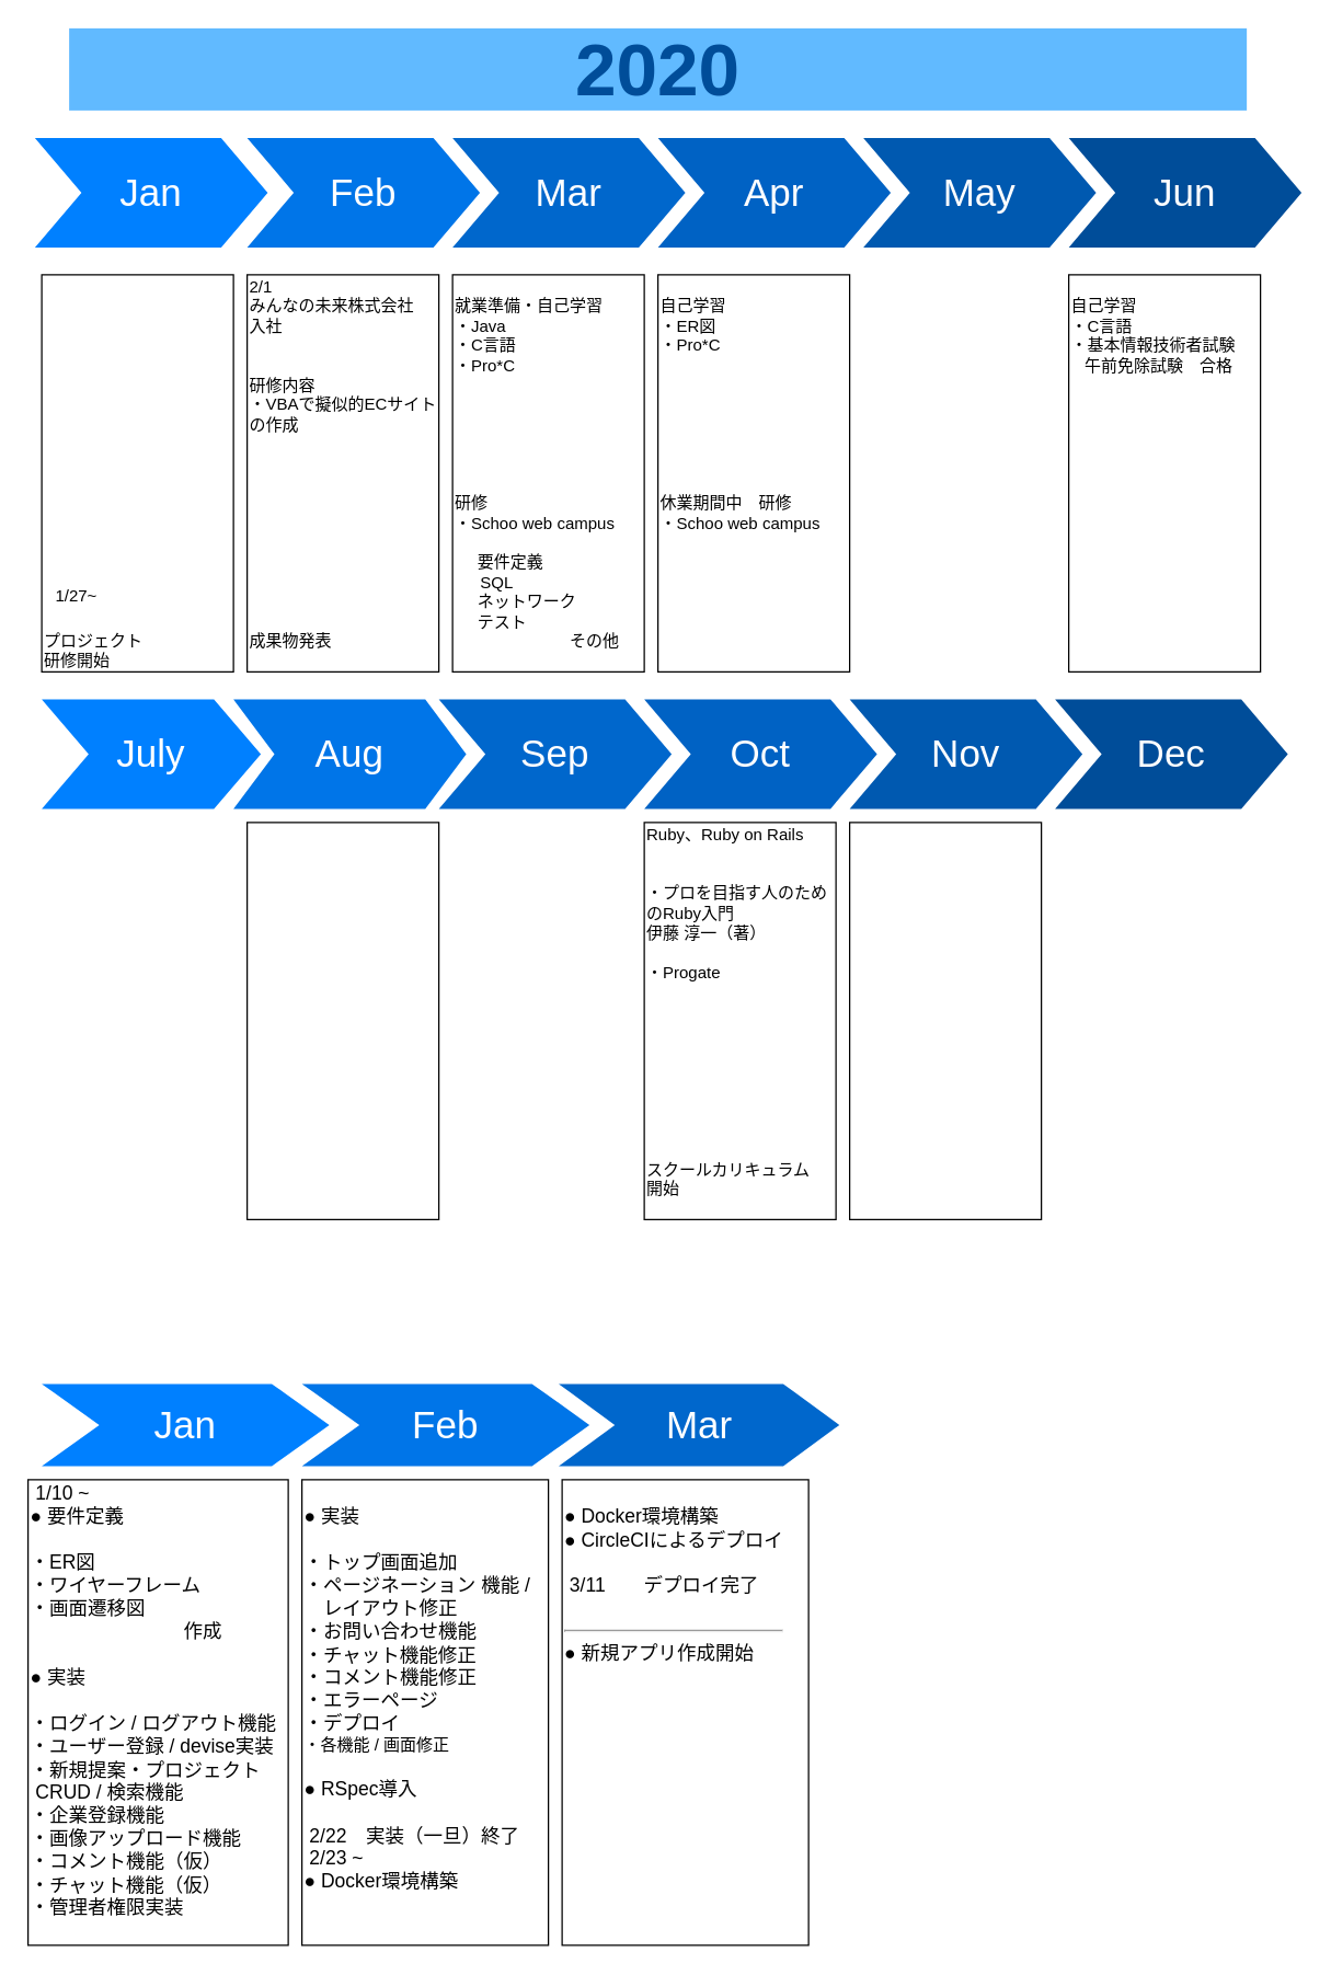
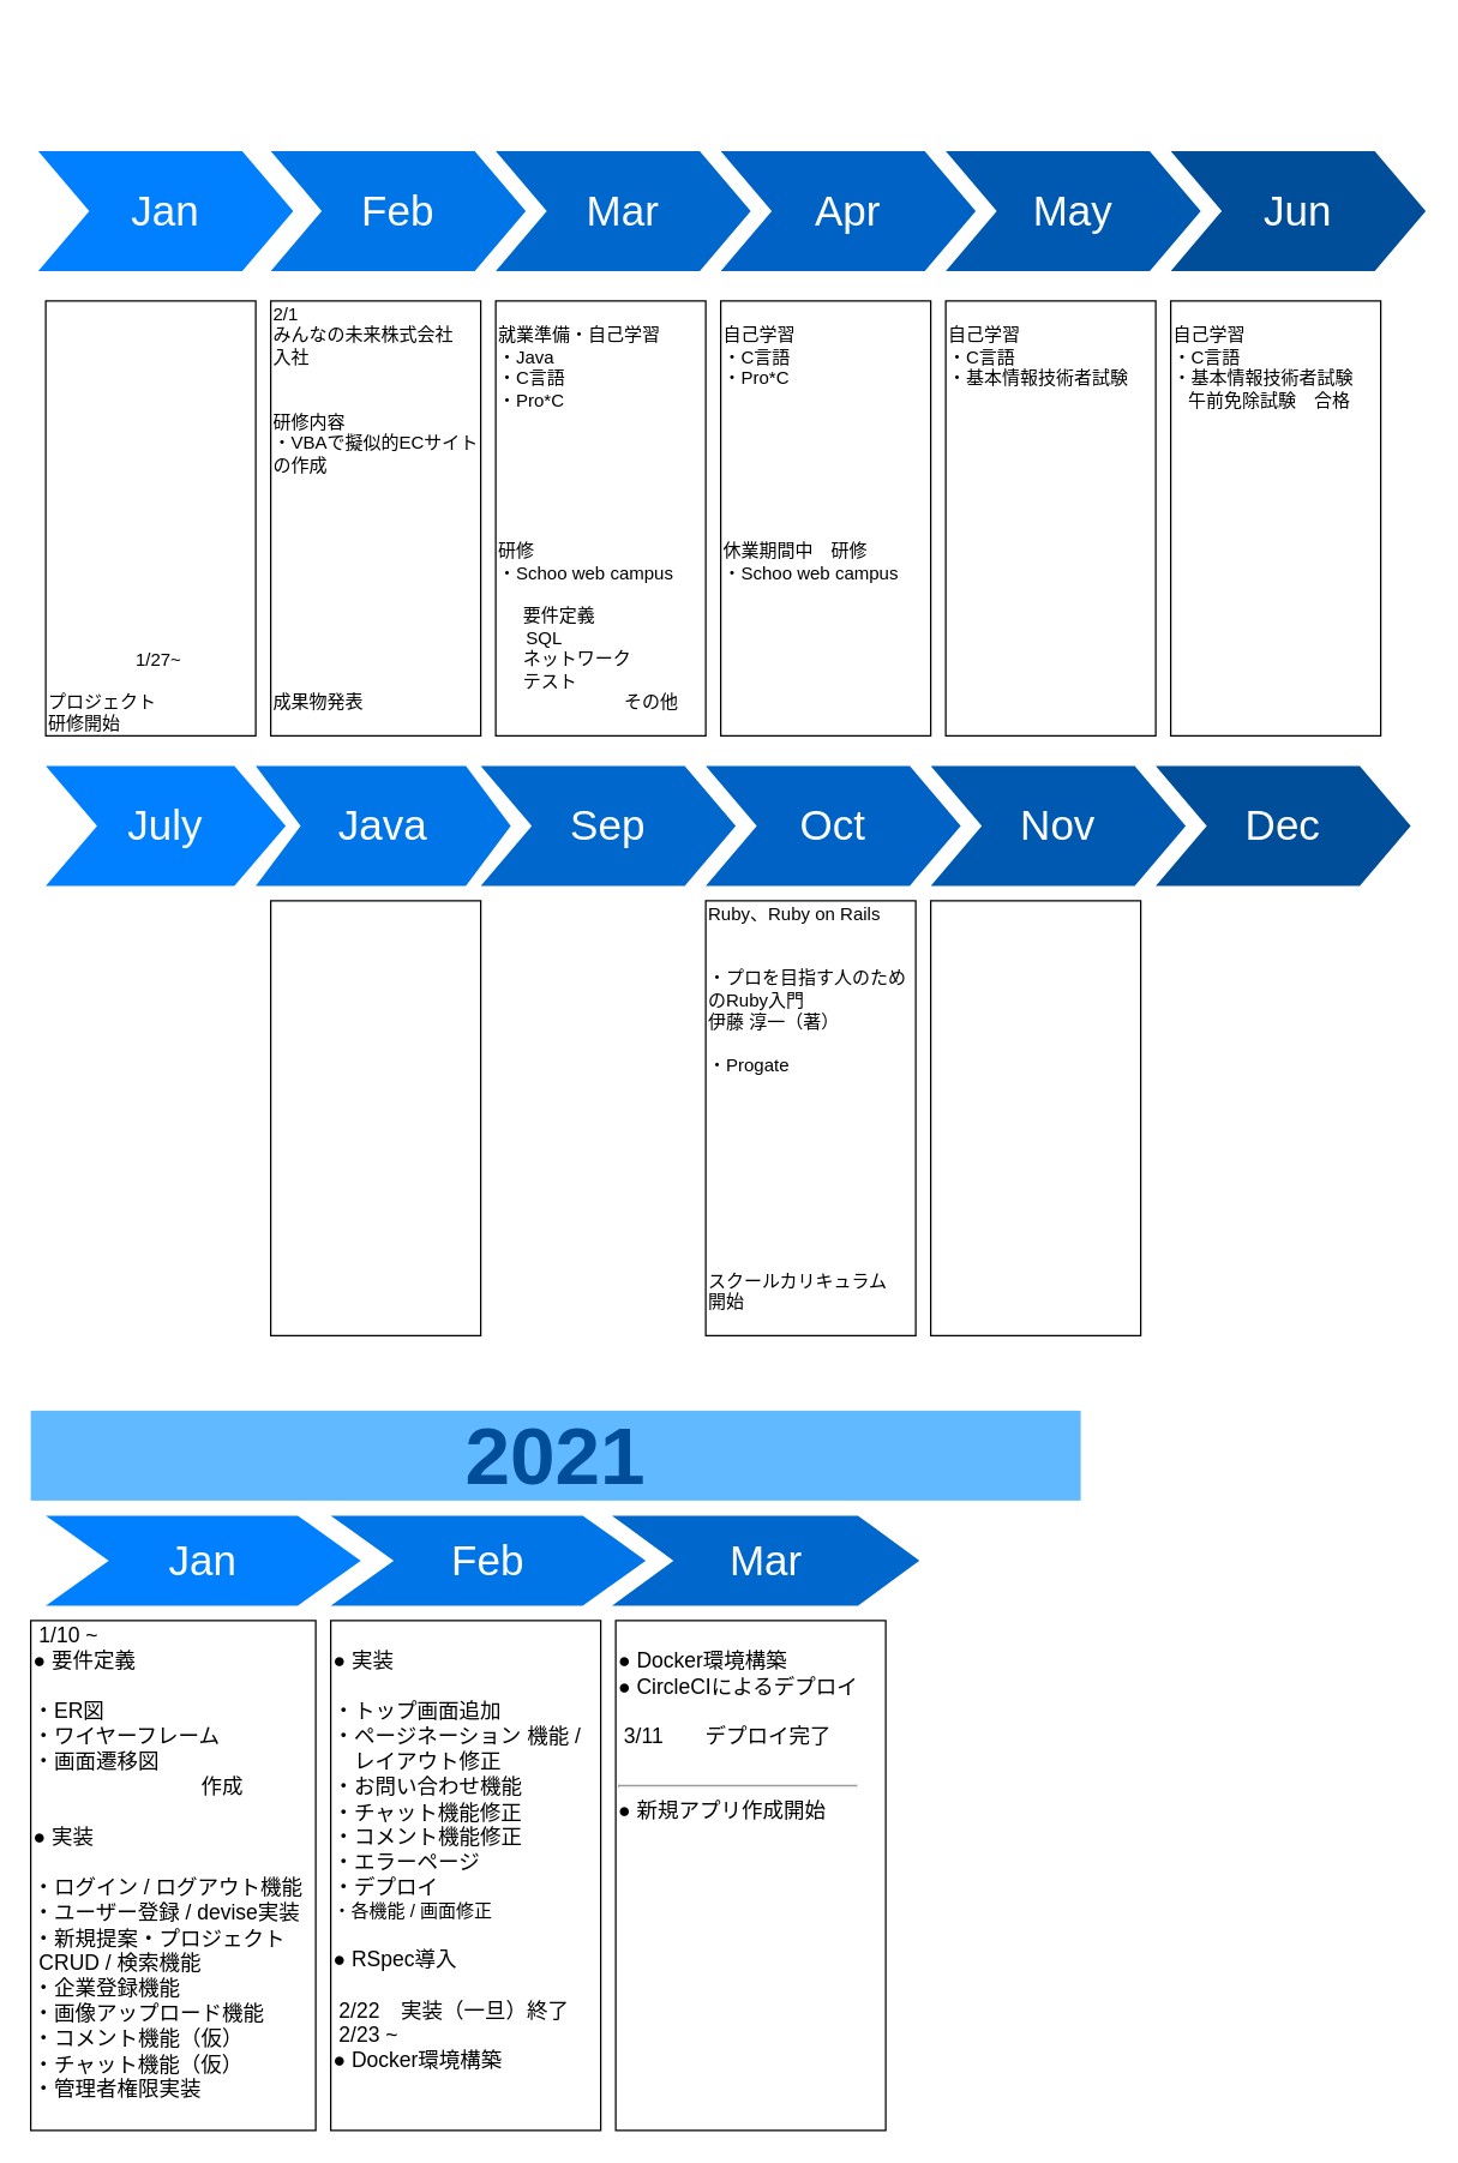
  <mxCell id="0" />
  <mxCell id="1" parent="0" />
  <mxCell id="2" value="Jan" style="shape=step;whiteSpace=wrap;html=1;fontSize=28;fillColor=#0080FF;fontColor=#FFFFFF;strokeColor=none;" parent="1" vertex="1"><mxGeometry x="25" y="100" width="170" height="80" as="geometry" /></mxCell>
  <mxCell id="3" value="Feb" style="shape=step;whiteSpace=wrap;html=1;fontSize=28;fillColor=#0075E8;fontColor=#FFFFFF;strokeColor=none;" parent="1" vertex="1"><mxGeometry x="180" y="100" width="170" height="80" as="geometry" /></mxCell>
  <mxCell id="4" value="Mar" style="shape=step;whiteSpace=wrap;html=1;fontSize=28;fillColor=#0067CC;fontColor=#FFFFFF;strokeColor=none;" parent="1" vertex="1"><mxGeometry x="330" y="100" width="170" height="80" as="geometry" /></mxCell>
  <mxCell id="5" value="Apr" style="shape=step;whiteSpace=wrap;html=1;fontSize=28;fillColor=#0062C4;fontColor=#FFFFFF;strokeColor=none;" parent="1" vertex="1"><mxGeometry x="480" y="100" width="170" height="80" as="geometry" /></mxCell>
  <mxCell id="6" value="May" style="shape=step;whiteSpace=wrap;html=1;fontSize=28;fillColor=#0059B0;fontColor=#FFFFFF;strokeColor=none;" parent="1" vertex="1"><mxGeometry x="630" y="100" width="170" height="80" as="geometry" /></mxCell>
  <mxCell id="7" value="Jun" style="shape=step;whiteSpace=wrap;html=1;fontSize=28;fillColor=#004D99;fontColor=#FFFFFF;strokeColor=none;" parent="1" vertex="1"><mxGeometry x="780" y="100" width="170" height="80" as="geometry" /></mxCell>
- <mxCell id="8" value="2020" style="text;html=1;strokeColor=none;fillColor=#61BAFF;align=center;verticalAlign=middle;whiteSpace=wrap;fontSize=54;fontStyle=1;fontColor=#004D99;" parent="1" vertex="1"><mxGeometry x="50" y="20" width="860" height="60" as="geometry" /></mxCell>
  <mxCell id="9" value="July" style="shape=step;whiteSpace=wrap;html=1;fontSize=28;fillColor=#0080FF;fontColor=#FFFFFF;strokeColor=none;size=0.214;" vertex="1" parent="1"><mxGeometry x="30" y="510" width="160" height="80" as="geometry" /></mxCell>
- <mxCell id="10" value="Aug" style="shape=step;whiteSpace=wrap;html=1;fontSize=28;fillColor=#0075E8;fontColor=#FFFFFF;strokeColor=none;size=0.176;" vertex="1" parent="1"><mxGeometry x="170" y="510" width="170" height="80" as="geometry" /></mxCell>
+ <mxCell id="10" value="Java" style="shape=step;whiteSpace=wrap;html=1;fontSize=28;fillColor=#0075E8;fontColor=#FFFFFF;strokeColor=none;size=0.176;" vertex="1" parent="1"><mxGeometry x="170" y="510" width="170" height="80" as="geometry" /></mxCell>
  <mxCell id="11" value="Sep" style="shape=step;whiteSpace=wrap;html=1;fontSize=28;fillColor=#0067CC;fontColor=#FFFFFF;strokeColor=none;" vertex="1" parent="1"><mxGeometry x="320" y="510" width="170" height="80" as="geometry" /></mxCell>
  <mxCell id="12" value="Oct" style="shape=step;whiteSpace=wrap;html=1;fontSize=28;fillColor=#0062C4;fontColor=#FFFFFF;strokeColor=none;" vertex="1" parent="1"><mxGeometry x="470" y="510" width="170" height="80" as="geometry" /></mxCell>
  <mxCell id="13" value="Nov" style="shape=step;whiteSpace=wrap;html=1;fontSize=28;fillColor=#0059B0;fontColor=#FFFFFF;strokeColor=none;" vertex="1" parent="1"><mxGeometry x="620" y="510" width="170" height="80" as="geometry" /></mxCell>
  <mxCell id="14" value="Dec" style="shape=step;whiteSpace=wrap;html=1;fontSize=28;fillColor=#004D99;fontColor=#FFFFFF;strokeColor=none;" vertex="1" parent="1"><mxGeometry x="770" y="510" width="170" height="80" as="geometry" /></mxCell>
  <mxCell id="15" value="2/1&lt;br&gt;みんなの未来株式会社&lt;br&gt;入社&lt;br&gt;&lt;br&gt;&lt;br&gt;研修内容&lt;br&gt;・&lt;span&gt;VBAで擬似的ECサイトの作成&lt;br&gt;&lt;br&gt;&lt;br&gt;&lt;br&gt;&lt;br&gt;&lt;br&gt;&lt;br&gt;&lt;br&gt;&lt;br&gt;&lt;br&gt;&lt;br&gt;成果物発表&lt;br&gt;&lt;/span&gt;" style="text;spacingTop=-5;fillColor=#ffffff;whiteSpace=wrap;html=1;align=left;fontSize=12;fontFamily=Helvetica;fillColor=none;strokeColor=#000000;" vertex="1" parent="1"><mxGeometry x="180" y="200" width="140" height="290" as="geometry" /></mxCell>
  <mxCell id="16" value="&lt;br&gt;&lt;br&gt;&lt;br&gt;&lt;br&gt;&lt;br&gt;&lt;br&gt;&lt;br&gt;&lt;br&gt;&lt;br&gt;&lt;br&gt;&lt;br&gt;&lt;br&gt;&lt;br&gt;&lt;br&gt;&lt;br&gt;&lt;br&gt;&lt;br&gt;&lt;br&gt;プロジェクト&lt;br&gt;研修開始" style="text;spacingTop=-5;fillColor=#ffffff;whiteSpace=wrap;html=1;align=left;fontSize=12;fontFamily=Helvetica;fillColor=none;strokeColor=#000000;" vertex="1" parent="1"><mxGeometry x="30" y="200" width="140" height="290" as="geometry" /></mxCell>
- <mxCell id="17" value="1/27~" style="text;html=1;align=center;verticalAlign=middle;resizable=0;points=[];autosize=1;" vertex="1" parent="1"><mxGeometry x="30" y="425" width="50" height="20" as="geometry" /></mxCell>
+ <mxCell id="17" value="1/27~" style="text;html=1;align=center;verticalAlign=middle;resizable=0;points=[];autosize=1;" vertex="1" parent="1"><mxGeometry x="80" y="430" width="50" height="20" as="geometry" /></mxCell>
  <mxCell id="18" value="&lt;span&gt;&lt;br&gt;&lt;/span&gt;就業準備・自己学習&lt;br&gt;・Java&lt;br&gt;・C言語&lt;br&gt;・Pro*C&lt;br&gt;&lt;br&gt;&amp;nbsp; &amp;nbsp;&lt;br&gt;&lt;br&gt;&lt;br&gt;&lt;br&gt;&lt;br&gt;研修&lt;br&gt;・Schoo web&amp;nbsp;campus&lt;br&gt;&lt;br&gt;&amp;nbsp; &amp;nbsp; &amp;nbsp;要件定義&lt;br&gt;　&amp;nbsp; SQL&lt;br&gt;&amp;nbsp; &amp;nbsp; &amp;nbsp;ネットワーク&lt;br&gt;&amp;nbsp; &amp;nbsp; &amp;nbsp;テスト&amp;nbsp; &amp;nbsp; &amp;nbsp;&lt;br&gt;　　　　　　　その他　　&lt;br&gt;　&amp;nbsp;&amp;nbsp;" style="text;spacingTop=-5;fillColor=#ffffff;whiteSpace=wrap;html=1;align=left;fontSize=12;fontFamily=Helvetica;fillColor=none;strokeColor=#000000;" vertex="1" parent="1"><mxGeometry x="330" y="200" width="140" height="290" as="geometry" /></mxCell>
- <mxCell id="19" value="&lt;span&gt;&lt;br&gt;&lt;/span&gt;自己学習&lt;br&gt;・ER図&lt;br&gt;・Pro*C&lt;br&gt;&lt;br&gt;&amp;nbsp; &amp;nbsp;&lt;br&gt;&lt;br&gt;&lt;br&gt;&lt;br&gt;&lt;br&gt;&lt;br&gt;休業期間中　研修&lt;br&gt;・Schoo web&amp;nbsp;campus&lt;br&gt;　&lt;br&gt;　&amp;nbsp; &lt;br&gt;　" style="text;spacingTop=-5;fillColor=#ffffff;whiteSpace=wrap;html=1;align=left;fontSize=12;fontFamily=Helvetica;fillColor=none;strokeColor=#000000;" vertex="1" parent="1"><mxGeometry x="480" y="200" width="140" height="290" as="geometry" /></mxCell>
+ <mxCell id="19" value="&lt;span&gt;&lt;br&gt;&lt;/span&gt;自己学習&lt;br&gt;・C言語&lt;br&gt;・Pro*C&lt;br&gt;&lt;br&gt;&amp;nbsp; &amp;nbsp;&lt;br&gt;&lt;br&gt;&lt;br&gt;&lt;br&gt;&lt;br&gt;&lt;br&gt;休業期間中　研修&lt;br&gt;・Schoo web&amp;nbsp;campus&lt;br&gt;　&lt;br&gt;　&amp;nbsp; &lt;br&gt;　" style="text;spacingTop=-5;fillColor=#ffffff;whiteSpace=wrap;html=1;align=left;fontSize=12;fontFamily=Helvetica;fillColor=none;strokeColor=#000000;" vertex="1" parent="1"><mxGeometry x="480" y="200" width="140" height="290" as="geometry" /></mxCell>
+ <mxCell id="20" value="&lt;span&gt;&lt;br&gt;&lt;/span&gt;自己学習&lt;br&gt;・C言語&lt;br&gt;・基本情報技術者試験 &lt;br&gt;&lt;br&gt;&lt;br&gt;&amp;nbsp; &amp;nbsp;&lt;br&gt;&lt;br&gt;&lt;br&gt;&lt;br&gt;&lt;br&gt;&lt;br&gt;" style="text;spacingTop=-5;fillColor=#ffffff;whiteSpace=wrap;html=1;align=left;fontSize=12;fontFamily=Helvetica;fillColor=none;strokeColor=#000000;" vertex="1" parent="1"><mxGeometry x="630" y="200" width="140" height="290" as="geometry" /></mxCell>
  <mxCell id="21" value="&lt;span&gt;&lt;br&gt;&lt;/span&gt;自己学習&lt;br&gt;・C言語&lt;br&gt;・基本情報技術者試験 &lt;br&gt;&amp;nbsp; &amp;nbsp;午前免除試験　合格&lt;br&gt;&lt;br&gt;&amp;nbsp; &amp;nbsp;&lt;br&gt;&lt;br&gt;&lt;br&gt;&lt;br&gt;&lt;br&gt;&lt;br&gt;" style="text;spacingTop=-5;fillColor=#ffffff;whiteSpace=wrap;html=1;align=left;fontSize=12;fontFamily=Helvetica;fillColor=none;strokeColor=#000000;" vertex="1" parent="1"><mxGeometry x="780" y="200" width="140" height="290" as="geometry" /></mxCell>
  <mxCell id="22" value="" style="text;spacingTop=-5;fillColor=#ffffff;whiteSpace=wrap;html=1;align=left;fontSize=12;fontFamily=Helvetica;fillColor=none;strokeColor=#000000;" vertex="1" parent="1"><mxGeometry x="180" y="600" width="140" height="290" as="geometry" /></mxCell>
  <mxCell id="23" value="Ruby、Ruby on Rails&lt;br&gt;&lt;br&gt;&lt;br&gt;・プロを目指す人のためのRuby入門&lt;br&gt;伊藤 淳一（著）&lt;br&gt;&lt;br&gt;・Progate&lt;br&gt;&lt;br&gt;&lt;br&gt;&lt;br&gt;&lt;br&gt;&lt;br&gt;&lt;br&gt;&lt;br&gt;&lt;br&gt;&lt;br&gt;スクールカリキュラム&lt;br&gt;開始" style="text;spacingTop=-5;fillColor=#ffffff;whiteSpace=wrap;html=1;align=left;fontSize=12;fontFamily=Helvetica;fillColor=none;strokeColor=#000000;" vertex="1" parent="1"><mxGeometry x="470" y="600" width="140" height="290" as="geometry" /></mxCell>
  <mxCell id="24" value="" style="text;spacingTop=-5;fillColor=#ffffff;whiteSpace=wrap;html=1;align=left;fontSize=12;fontFamily=Helvetica;fillColor=none;strokeColor=#000000;" vertex="1" parent="1"><mxGeometry x="620" y="600" width="140" height="290" as="geometry" /></mxCell>
  <mxCell id="25" value="" style="group" vertex="1" connectable="0" parent="1"><mxGeometry x="20" y="940" width="860" height="480" as="geometry" /></mxCell>
  <mxCell id="26" value="Jan" style="shape=step;whiteSpace=wrap;html=1;fontSize=28;fillColor=#0080FF;fontColor=#FFFFFF;strokeColor=none;" vertex="1" parent="25"><mxGeometry x="10" y="70" width="210" height="60" as="geometry" /></mxCell>
  <mxCell id="27" value="Feb" style="shape=step;whiteSpace=wrap;html=1;fontSize=28;fillColor=#0075E8;fontColor=#FFFFFF;strokeColor=none;" vertex="1" parent="25"><mxGeometry x="200" y="70" width="210" height="60" as="geometry" /></mxCell>
  <mxCell id="28" value="Mar" style="shape=step;whiteSpace=wrap;html=1;fontSize=28;fillColor=#0067CC;fontColor=#FFFFFF;strokeColor=none;" vertex="1" parent="25"><mxGeometry x="387.5" y="70" width="205" height="60" as="geometry" /></mxCell>
  <mxCell id="29" value="&lt;font style=&quot;font-size: 14px&quot;&gt;&amp;nbsp;1/10 ~&lt;br&gt;● 要件定義&lt;br&gt;&lt;br&gt;・ER図&lt;br&gt;・ワイヤーフレーム&lt;br&gt;・画面遷移図&lt;br&gt;　　　　　　　　作成&lt;br&gt;&lt;br&gt;● 実装&lt;br&gt;&lt;br&gt;・ログイン / ログアウト機能&lt;br&gt;・ユーザー登録 / devise実装&lt;br&gt;・新規提案・プロジェクト&amp;nbsp; &amp;nbsp; &amp;nbsp; &amp;nbsp;CRUD / 検索機能&lt;br&gt;・企業登録機能&lt;br&gt;・画像アップロード機能&lt;br&gt;・コメント機能（仮）&lt;br&gt;・チャット機能（仮）&lt;br&gt;・管理者権限実装&lt;br&gt;&lt;br&gt;&lt;/font&gt;" style="text;spacingTop=-5;fillColor=#ffffff;whiteSpace=wrap;html=1;align=left;fontSize=12;fontFamily=Helvetica;fillColor=none;strokeColor=#000000;" vertex="1" parent="25"><mxGeometry y="140" width="190" height="340" as="geometry" /></mxCell>
  <mxCell id="30" value="&lt;font style=&quot;font-size: 14px&quot;&gt;&lt;br&gt;● 実装&lt;br&gt;&lt;br&gt;・トップ画面追加&lt;br&gt;・ページネーション 機能 / &lt;br&gt;　レイアウト修正&lt;br&gt;・お問い合わせ機能&lt;br&gt;・チャット機能修正&lt;br&gt;・コメント機能修正&lt;br&gt;・エラーページ&lt;br&gt;・デプロイ&lt;/font&gt;&lt;br&gt;・各機能 / 画面修正&lt;br&gt;&lt;span style=&quot;font-size: 14px&quot;&gt;&lt;br&gt;● RSpec導入&lt;br&gt;&lt;br&gt;&amp;nbsp;2/22　実装（一旦）終了&lt;/span&gt;&lt;font style=&quot;font-size: 14px&quot;&gt;&lt;font style=&quot;font-size: 14px&quot;&gt;&lt;br&gt;&amp;nbsp;2/23 ~&lt;/font&gt;&lt;br&gt;&lt;/font&gt;&lt;font style=&quot;font-size: 14px&quot;&gt;● Docker環境構築&lt;/font&gt;" style="text;spacingTop=-5;fillColor=#ffffff;whiteSpace=wrap;html=1;align=left;fontSize=12;fontFamily=Helvetica;fillColor=none;strokeColor=#000000;" vertex="1" parent="25"><mxGeometry x="200" y="140" width="180" height="340" as="geometry" /></mxCell>
  <mxCell id="31" value="&lt;font style=&quot;font-size: 14px&quot;&gt;&lt;br&gt;● Docker環境構築&lt;br&gt;● CircleCIによるデプロイ&lt;br&gt;&lt;br&gt;&amp;nbsp;3/11　　デプロイ完了&lt;br&gt;&lt;br&gt;&lt;hr&gt;● 新規アプリ作成開始&lt;br&gt;&lt;/font&gt;" style="text;spacingTop=-5;fillColor=#ffffff;whiteSpace=wrap;html=1;align=left;fontSize=12;fontFamily=Helvetica;fillColor=none;strokeColor=#000000;" vertex="1" parent="25"><mxGeometry x="390" y="140" width="180" height="340" as="geometry" /></mxCell>
+ <mxCell id="32" value="2021" style="text;html=1;strokeColor=none;fillColor=#61BAFF;align=center;verticalAlign=middle;whiteSpace=wrap;fontSize=54;fontStyle=1;fontColor=#004D99;" vertex="1" parent="25"><mxGeometry width="700" height="60" as="geometry" /></mxCell>
